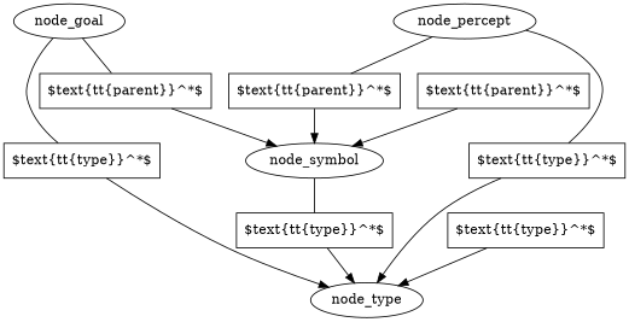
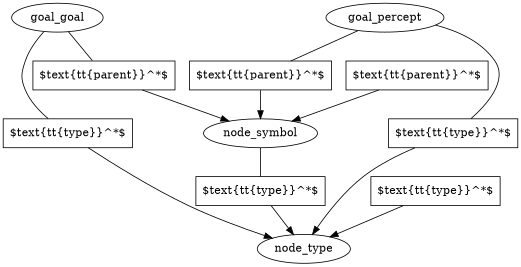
  digraph {
    node [color="#000000" fillcolor=white style=filled shape=box]
    edge [color="#000000"]
    node_type [texlbl="$\text{\tt{type}}^*$" shape=""]
    node_symbol [texlbl="$\text{\tt{symbol}}^*$" shape=""]
    n3 [label="$\text{\tt{type}}^*$"]
-   node_goal [texlbl="$\text{\tt{goal}}^*$" shape=""]
+   node_goal [texlbl="$\text{\tt{goal}}^*$" label=goal_goal shape=""]
    n5 [label="$\text{\tt{type}}^*$"]
    n6 [label="$\text{\tt{parent}}^*$"]
-   node_percept [texlbl="$\text{\tt{percept}}^*$" shape=""]
+   node_percept [texlbl="$\text{\tt{percept}}^*$" label=goal_percept shape=""]
    n8 [label="$\text{\tt{type}}^*$"]
    n9 [label="$\text{\tt{parent}}^*$"]
    n10 [label="$\text{\tt{type}}^*$"]
    n11 [label="$\text{\tt{parent}}^*$"]
    node_symbol -> n3 [arrowhead=none]
    n3 -> node_type
    node_goal -> n5 [arrowhead=none]
    node_goal -> n6 [arrowhead=none]
    n5 -> node_type
    n6 -> node_symbol
    node_percept -> n8 [arrowhead=none]
    node_percept -> n9 [arrowhead=none]
    n8 -> node_type
    n9 -> node_symbol
    n10 -> node_type
    n11 -> node_symbol
  }
